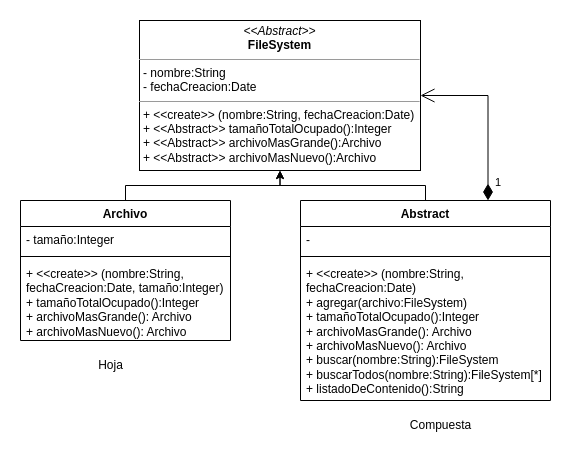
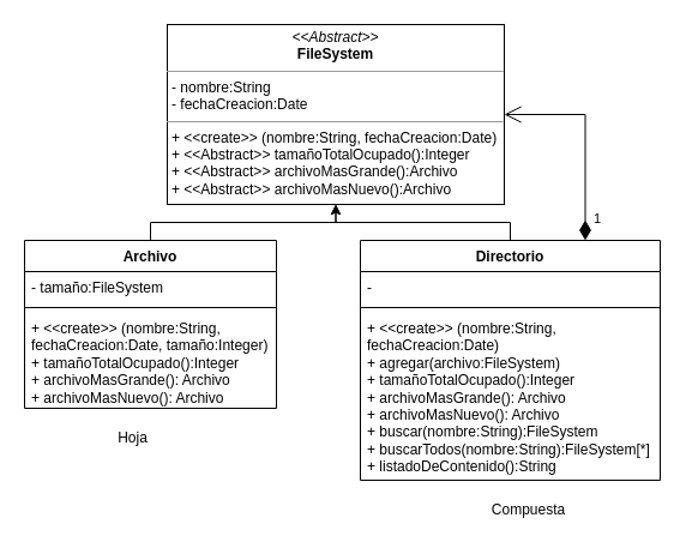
  <mxCell id="0" />
  <mxCell id="1" parent="0" />
  <mxCell id="2" value="&lt;p style=&quot;margin:0px;margin-top:4px;text-align:center;&quot;&gt;&lt;i&gt;&amp;lt;&amp;lt;Abstract&amp;gt;&amp;gt;&lt;/i&gt;&lt;br&gt;&lt;b&gt;FileSystem&lt;/b&gt;&lt;/p&gt;&lt;hr size=&quot;1&quot;&gt;&lt;p style=&quot;margin:0px;margin-left:4px;&quot;&gt;- nombre:String&lt;/p&gt;&lt;p style=&quot;margin:0px;margin-left:4px;&quot;&gt;- fechaCreacion:Date&lt;/p&gt;&lt;hr size=&quot;1&quot;&gt;&lt;p style=&quot;margin:0px;margin-left:4px;&quot;&gt;+ &amp;lt;&amp;lt;create&amp;gt;&amp;gt; (nombre:String, fechaCreacion:Date)&lt;/p&gt;&lt;p style=&quot;margin:0px;margin-left:4px;&quot;&gt;+ &amp;lt;&amp;lt;Abstract&amp;gt;&amp;gt; tamañoTotalOcupado():Integer&lt;/p&gt;&lt;p style=&quot;margin:0px;margin-left:4px;&quot;&gt;+ &amp;lt;&amp;lt;Abstract&amp;gt;&amp;gt; archivoMasGrande():Archivo&lt;/p&gt;&lt;p style=&quot;margin:0px;margin-left:4px;&quot;&gt;+ &amp;lt;&amp;lt;Abstract&amp;gt;&amp;gt; archivoMasNuevo():Archivo&lt;/p&gt;" style="verticalAlign=top;align=left;overflow=fill;fontSize=12;fontFamily=Helvetica;html=1;whiteSpace=wrap;" vertex="1" parent="1"><mxGeometry x="139" y="20" width="281" height="150" as="geometry" /></mxCell>
  <mxCell id="3" value="Archivo" style="swimlane;fontStyle=1;align=center;verticalAlign=top;childLayout=stackLayout;horizontal=1;startSize=26;horizontalStack=0;resizeParent=1;resizeParentMax=0;resizeLast=0;collapsible=1;marginBottom=0;whiteSpace=wrap;html=1;" vertex="1" parent="1"><mxGeometry x="20" y="200" width="210" height="140" as="geometry" /></mxCell>
- <mxCell id="4" value="- tamaño:Integer" style="text;strokeColor=none;fillColor=none;align=left;verticalAlign=top;spacingLeft=4;spacingRight=4;overflow=hidden;rotatable=0;points=[[0,0.5],[1,0.5]];portConstraint=eastwest;whiteSpace=wrap;html=1;" vertex="1" parent="3"><mxGeometry y="26" width="210" height="26" as="geometry" /></mxCell>
+ <mxCell id="4" value="- tamaño:FileSystem" style="text;strokeColor=none;fillColor=none;align=left;verticalAlign=top;spacingLeft=4;spacingRight=4;overflow=hidden;rotatable=0;points=[[0,0.5],[1,0.5]];portConstraint=eastwest;whiteSpace=wrap;html=1;" vertex="1" parent="3"><mxGeometry y="26" width="210" height="26" as="geometry" /></mxCell>
  <mxCell id="5" value="" style="line;strokeWidth=1;fillColor=none;align=left;verticalAlign=middle;spacingTop=-1;spacingLeft=3;spacingRight=3;rotatable=0;labelPosition=right;points=[];portConstraint=eastwest;strokeColor=inherit;" vertex="1" parent="3"><mxGeometry y="52" width="210" height="8" as="geometry" /></mxCell>
  <mxCell id="6" value="+ &amp;lt;&amp;lt;create&amp;gt;&amp;gt; (nombre:String, fechaCreacion:Date, tamaño:Integer)&lt;br&gt;+ tamañoTotalOcupado():Integer&lt;br&gt;+ archivoMasGrande(): Archivo&lt;br&gt;+ archivoMasNuevo(): Archivo" style="text;strokeColor=none;fillColor=none;align=left;verticalAlign=top;spacingLeft=4;spacingRight=4;overflow=hidden;rotatable=0;points=[[0,0.5],[1,0.5]];portConstraint=eastwest;whiteSpace=wrap;html=1;" vertex="1" parent="3"><mxGeometry y="60" width="210" height="80" as="geometry" /></mxCell>
- <mxCell id="7" value="Abstract" style="swimlane;fontStyle=1;align=center;verticalAlign=top;childLayout=stackLayout;horizontal=1;startSize=26;horizontalStack=0;resizeParent=1;resizeParentMax=0;resizeLast=0;collapsible=1;marginBottom=0;whiteSpace=wrap;html=1;" vertex="1" parent="1"><mxGeometry x="300" y="200" width="250" height="200" as="geometry" /></mxCell>
+ <mxCell id="7" value="Directorio" style="swimlane;fontStyle=1;align=center;verticalAlign=top;childLayout=stackLayout;horizontal=1;startSize=26;horizontalStack=0;resizeParent=1;resizeParentMax=0;resizeLast=0;collapsible=1;marginBottom=0;whiteSpace=wrap;html=1;" vertex="1" parent="1"><mxGeometry x="300" y="200" width="250" height="200" as="geometry" /></mxCell>
  <mxCell id="8" value="-" style="text;strokeColor=none;fillColor=none;align=left;verticalAlign=top;spacingLeft=4;spacingRight=4;overflow=hidden;rotatable=0;points=[[0,0.5],[1,0.5]];portConstraint=eastwest;whiteSpace=wrap;html=1;" vertex="1" parent="7"><mxGeometry y="26" width="250" height="26" as="geometry" /></mxCell>
  <mxCell id="9" value="" style="line;strokeWidth=1;fillColor=none;align=left;verticalAlign=middle;spacingTop=-1;spacingLeft=3;spacingRight=3;rotatable=0;labelPosition=right;points=[];portConstraint=eastwest;strokeColor=inherit;" vertex="1" parent="7"><mxGeometry y="52" width="250" height="8" as="geometry" /></mxCell>
  <mxCell id="10" value="+ &amp;lt;&amp;lt;create&amp;gt;&amp;gt; (nombre:String, fechaCreacion:Date)&lt;br&gt;+ agregar(archivo:FileSystem)&lt;br&gt;+ tamañoTotalOcupado():Integer&lt;br&gt;+ archivoMasGrande(): Archivo&lt;br&gt;+ archivoMasNuevo(): Archivo&lt;br&gt;+ buscar(nombre:String):FileSystem&lt;br&gt;+ buscarTodos(nombre:String):FileSystem[*]&lt;br&gt;+ listadoDeContenido():String" style="text;strokeColor=none;fillColor=none;align=left;verticalAlign=top;spacingLeft=4;spacingRight=4;overflow=hidden;rotatable=0;points=[[0,0.5],[1,0.5]];portConstraint=eastwest;whiteSpace=wrap;html=1;" vertex="1" parent="7"><mxGeometry y="60" width="250" height="140" as="geometry" /></mxCell>
  <mxCell id="11" value="" style="endArrow=classic;html=1;rounded=0;exitX=0.5;exitY=0;exitDx=0;exitDy=0;entryX=0.5;entryY=1;entryDx=0;entryDy=0;edgeStyle=orthogonalEdgeStyle;" edge="1" parent="1" source="3" target="2"><mxGeometry width="50" height="50" relative="1" as="geometry"><mxPoint x="280" y="230" as="sourcePoint" /><mxPoint x="330" y="180" as="targetPoint" /></mxGeometry></mxCell>
  <mxCell id="12" value="" style="endArrow=classic;html=1;rounded=0;entryX=0.5;entryY=1;entryDx=0;entryDy=0;exitX=0.5;exitY=0;exitDx=0;exitDy=0;edgeStyle=orthogonalEdgeStyle;" edge="1" parent="1" source="7" target="2"><mxGeometry width="50" height="50" relative="1" as="geometry"><mxPoint x="280" y="230" as="sourcePoint" /><mxPoint x="330" y="180" as="targetPoint" /></mxGeometry></mxCell>
  <mxCell id="13" value="1" style="endArrow=open;html=1;endSize=12;startArrow=diamondThin;startSize=14;startFill=1;edgeStyle=orthogonalEdgeStyle;align=left;verticalAlign=bottom;rounded=0;entryX=1;entryY=0.5;entryDx=0;entryDy=0;exitX=0.75;exitY=0;exitDx=0;exitDy=0;" edge="1" parent="1" source="7" target="2"><mxGeometry x="-0.897" y="-5" relative="1" as="geometry"><mxPoint x="220" y="210" as="sourcePoint" /><mxPoint x="380" y="210" as="targetPoint" /><mxPoint as="offset" /></mxGeometry></mxCell>
  <mxCell id="14" value="Hoja" style="text;html=1;align=center;verticalAlign=middle;resizable=0;points=[];autosize=1;strokeColor=none;fillColor=none;" vertex="1" parent="1"><mxGeometry x="85" y="350" width="50" height="30" as="geometry" /></mxCell>
  <mxCell id="15" value="Compuesta" style="text;html=1;align=center;verticalAlign=middle;resizable=0;points=[];autosize=1;strokeColor=none;fillColor=none;" vertex="1" parent="1"><mxGeometry x="400" y="410" width="80" height="30" as="geometry" /></mxCell>
